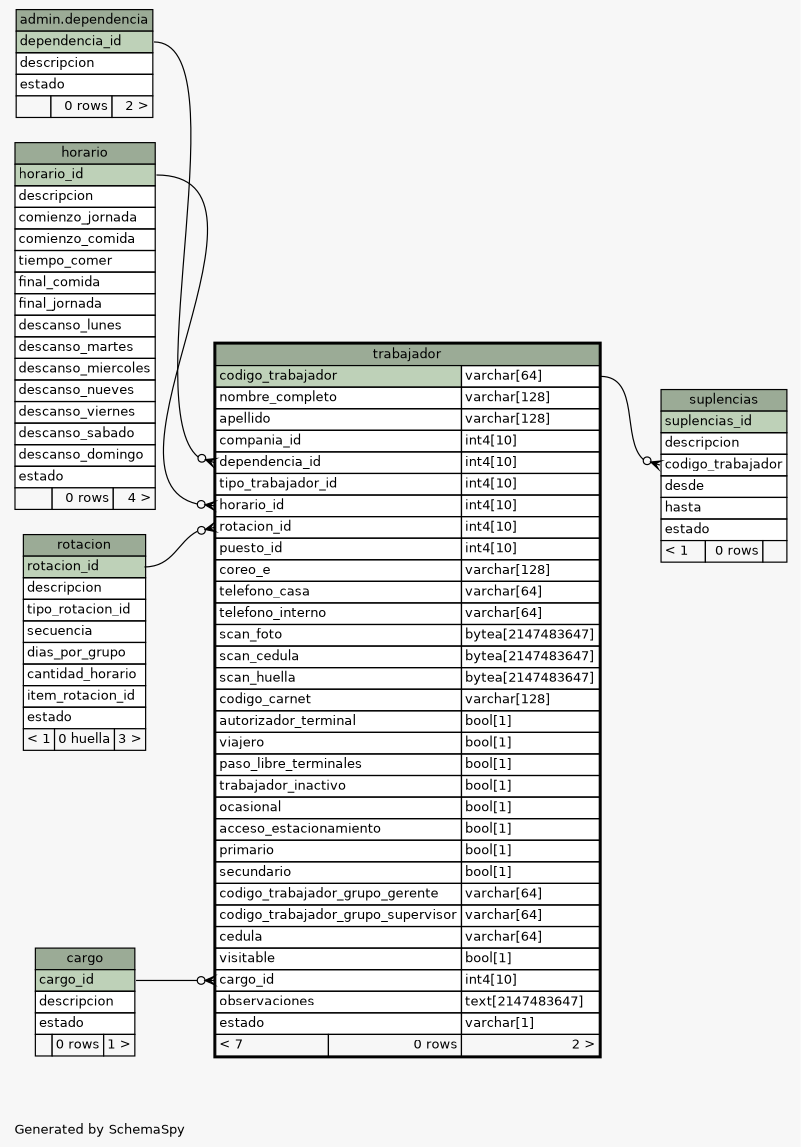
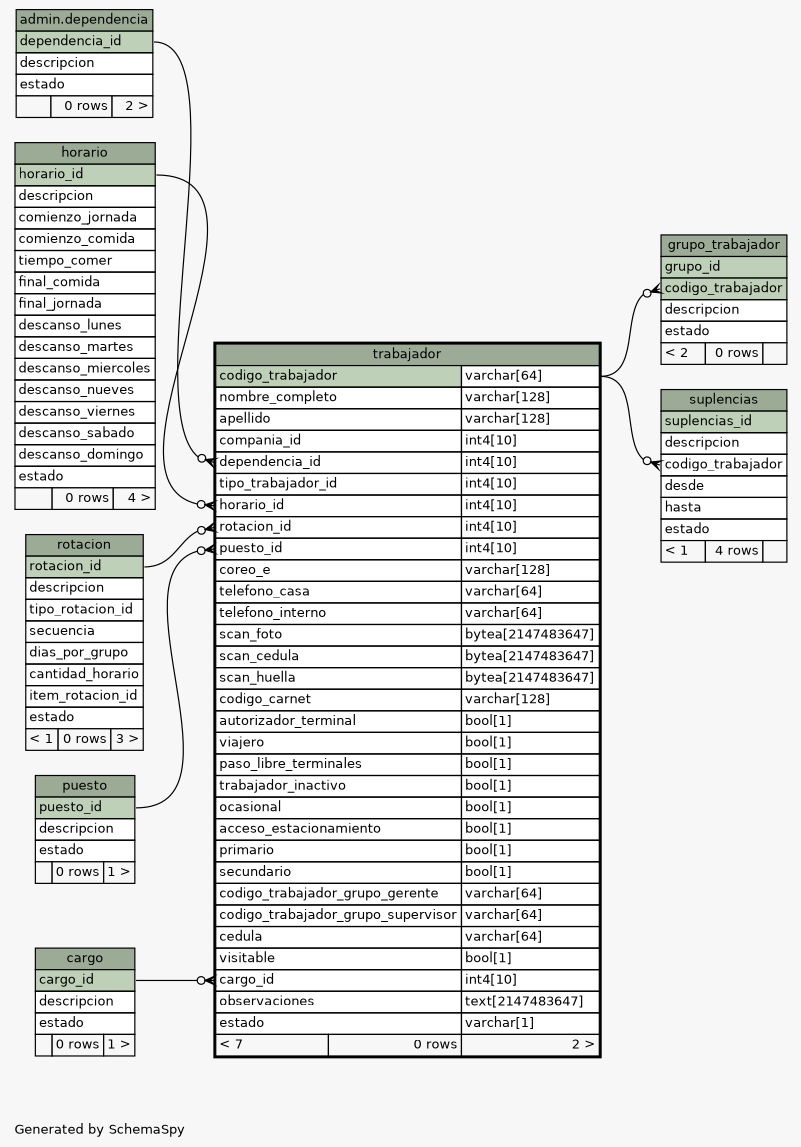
  digraph {
    bgcolor="#f7f7f7"
    fontname=Helvetica
    fontsize=11
    label="\nGenerated by SchemaSpy"
    labeljust=l
    nodesep=0.18
    rankdir=RL
    ranksep=0.46
    node [fontname=Helvetica fontsize=11 shape=plaintext]
    edge [arrowhead=none arrowsize=0.8 arrowtail=crowodot dir=back headport="codigo_trabajador.type:e" tailport="codigo_trabajador:w"]
+   n1 [label=<     <TABLE BORDER="0" CELLBORDER="1" CELLSPACING="0" BGCOLOR="#ffffff">       <TR><TD COLSPAN="3" BGCOLOR="#9bab96" ALIGN="CENTER">grupo_trabajador</TD></TR>       <TR><TD PORT="grupo_id" COLSPAN="3" BGCOLOR="#bed1b8" ALIGN="LEFT">grupo_id</TD></TR>       <TR><TD PORT="codigo_trabajador" COLSPAN="3" BGCOLOR="#bed1b8" ALIGN="LEFT">codigo_trabajador</TD></TR>       <TR><TD PORT="descripcion" COLSPAN="3" ALIGN="LEFT">descripcion</TD></TR>       <TR><TD PORT="estado" COLSPAN="3" ALIGN="LEFT">estado</TD></TR>       <TR><TD ALIGN="LEFT" BGCOLOR="#f7f7f7">&lt; 2</TD><TD ALIGN="RIGHT" BGCOLOR="#f7f7f7">0 rows</TD><TD ALIGN="RIGHT" BGCOLOR="#f7f7f7">  </TD></TR>     </TABLE>>]
    n2 [label=<     <TABLE BORDER="2" CELLBORDER="1" CELLSPACING="0" BGCOLOR="#ffffff">       <TR><TD COLSPAN="3" BGCOLOR="#9bab96" ALIGN="CENTER">trabajador</TD></TR>       <TR><TD PORT="codigo_trabajador" COLSPAN="2" BGCOLOR="#bed1b8" ALIGN="LEFT">codigo_trabajador</TD><TD PORT="codigo_trabajador.type" ALIGN="LEFT">varchar[64]</TD></TR>       <TR><TD PORT="nombre_completo" COLSPAN="2" ALIGN="LEFT">nombre_completo</TD><TD PORT="nombre_completo.type" ALIGN="LEFT">varchar[128]</TD></TR>       <TR><TD PORT="apellido" COLSPAN="2" ALIGN="LEFT">apellido</TD><TD PORT="apellido.type" ALIGN="LEFT">varchar[128]</TD></TR>       <TR><TD PORT="compania_id" COLSPAN="2" ALIGN="LEFT">compania_id</TD><TD PORT="compania_id.type" ALIGN="LEFT">int4[10]</TD></TR>       <TR><TD PORT="dependencia_id" COLSPAN="2" ALIGN="LEFT">dependencia_id</TD><TD PORT="dependencia_id.type" ALIGN="LEFT">int4[10]</TD></TR>       <TR><TD PORT="tipo_trabajador_id" COLSPAN="2" ALIGN="LEFT">tipo_trabajador_id</TD><TD PORT="tipo_trabajador_id.type" ALIGN="LEFT">int4[10]</TD></TR>       <TR><TD PORT="horario_id" COLSPAN="2" ALIGN="LEFT">horario_id</TD><TD PORT="horario_id.type" ALIGN="LEFT">int4[10]</TD></TR>       <TR><TD PORT="rotacion_id" COLSPAN="2" ALIGN="LEFT">rotacion_id</TD><TD PORT="rotacion_id.type" ALIGN="LEFT">int4[10]</TD></TR>       <TR><TD PORT="puesto_id" COLSPAN="2" ALIGN="LEFT">puesto_id</TD><TD PORT="puesto_id.type" ALIGN="LEFT">int4[10]</TD></TR>       <TR><TD PORT="coreo_e" COLSPAN="2" ALIGN="LEFT">coreo_e</TD><TD PORT="coreo_e.type" ALIGN="LEFT">varchar[128]</TD></TR>       <TR><TD PORT="telefono_casa" COLSPAN="2" ALIGN="LEFT">telefono_casa</TD><TD PORT="telefono_casa.type" ALIGN="LEFT">varchar[64]</TD></TR>       <TR><TD PORT="telefono_interno" COLSPAN="2" ALIGN="LEFT">telefono_interno</TD><TD PORT="telefono_interno.type" ALIGN="LEFT">varchar[64]</TD></TR>       <TR><TD PORT="scan_foto" COLSPAN="2" ALIGN="LEFT">scan_foto</TD><TD PORT="scan_foto.type" ALIGN="LEFT">bytea[2147483647]</TD></TR>       <TR><TD PORT="scan_cedula" COLSPAN="2" ALIGN="LEFT">scan_cedula</TD><TD PORT="scan_cedula.type" ALIGN="LEFT">bytea[2147483647]</TD></TR>       <TR><TD PORT="scan_huella" COLSPAN="2" ALIGN="LEFT">scan_huella</TD><TD PORT="scan_huella.type" ALIGN="LEFT">bytea[2147483647]</TD></TR>       <TR><TD PORT="codigo_carnet" COLSPAN="2" ALIGN="LEFT">codigo_carnet</TD><TD PORT="codigo_carnet.type" ALIGN="LEFT">varchar[128]</TD></TR>       <TR><TD PORT="autorizador_terminal" COLSPAN="2" ALIGN="LEFT">autorizador_terminal</TD><TD PORT="autorizador_terminal.type" ALIGN="LEFT">bool[1]</TD></TR>       <TR><TD PORT="viajero" COLSPAN="2" ALIGN="LEFT">viajero</TD><TD PORT="viajero.type" ALIGN="LEFT">bool[1]</TD></TR>       <TR><TD PORT="paso_libre_terminales" COLSPAN="2" ALIGN="LEFT">paso_libre_terminales</TD><TD PORT="paso_libre_terminales.type" ALIGN="LEFT">bool[1]</TD></TR>       <TR><TD PORT="trabajador_inactivo" COLSPAN="2" ALIGN="LEFT">trabajador_inactivo</TD><TD PORT="trabajador_inactivo.type" ALIGN="LEFT">bool[1]</TD></TR>       <TR><TD PORT="ocasional" COLSPAN="2" ALIGN="LEFT">ocasional</TD><TD PORT="ocasional.type" ALIGN="LEFT">bool[1]</TD></TR>       <TR><TD PORT="acceso_estacionamiento" COLSPAN="2" ALIGN="LEFT">acceso_estacionamiento</TD><TD PORT="acceso_estacionamiento.type" ALIGN="LEFT">bool[1]</TD></TR>       <TR><TD PORT="primario" COLSPAN="2" ALIGN="LEFT">primario</TD><TD PORT="primario.type" ALIGN="LEFT">bool[1]</TD></TR>       <TR><TD PORT="secundario" COLSPAN="2" ALIGN="LEFT">secundario</TD><TD PORT="secundario.type" ALIGN="LEFT">bool[1]</TD></TR>       <TR><TD PORT="codigo_trabajador_grupo_gerente" COLSPAN="2" ALIGN="LEFT">codigo_trabajador_grupo_gerente</TD><TD PORT="codigo_trabajador_grupo_gerente.type" ALIGN="LEFT">varchar[64]</TD></TR>       <TR><TD PORT="codigo_trabajador_grupo_supervisor" COLSPAN="2" ALIGN="LEFT">codigo_trabajador_grupo_supervisor</TD><TD PORT="codigo_trabajador_grupo_supervisor.type" ALIGN="LEFT">varchar[64]</TD></TR>       <TR><TD PORT="cedula" COLSPAN="2" ALIGN="LEFT">cedula</TD><TD PORT="cedula.type" ALIGN="LEFT">varchar[64]</TD></TR>       <TR><TD PORT="visitable" COLSPAN="2" ALIGN="LEFT">visitable</TD><TD PORT="visitable.type" ALIGN="LEFT">bool[1]</TD></TR>       <TR><TD PORT="cargo_id" COLSPAN="2" ALIGN="LEFT">cargo_id</TD><TD PORT="cargo_id.type" ALIGN="LEFT">int4[10]</TD></TR>       <TR><TD PORT="observaciones" COLSPAN="2" ALIGN="LEFT">observaciones</TD><TD PORT="observaciones.type" ALIGN="LEFT">text[2147483647]</TD></TR>       <TR><TD PORT="estado" COLSPAN="2" ALIGN="LEFT">estado</TD><TD PORT="estado.type" ALIGN="LEFT">varchar[1]</TD></TR>       <TR><TD ALIGN="LEFT" BGCOLOR="#f7f7f7">&lt; 7</TD><TD ALIGN="RIGHT" BGCOLOR="#f7f7f7">0 rows</TD><TD ALIGN="RIGHT" BGCOLOR="#f7f7f7">2 &gt;</TD></TR>     </TABLE>>]
    n3 [label=<     <TABLE BORDER="0" CELLBORDER="1" CELLSPACING="0" BGCOLOR="#ffffff">       <TR><TD COLSPAN="3" BGCOLOR="#9bab96" ALIGN="CENTER">cargo</TD></TR>       <TR><TD PORT="cargo_id" COLSPAN="3" BGCOLOR="#bed1b8" ALIGN="LEFT">cargo_id</TD></TR>       <TR><TD PORT="descripcion" COLSPAN="3" ALIGN="LEFT">descripcion</TD></TR>       <TR><TD PORT="estado" COLSPAN="3" ALIGN="LEFT">estado</TD></TR>       <TR><TD ALIGN="LEFT" BGCOLOR="#f7f7f7">  </TD><TD ALIGN="RIGHT" BGCOLOR="#f7f7f7">0 rows</TD><TD ALIGN="RIGHT" BGCOLOR="#f7f7f7">1 &gt;</TD></TR>     </TABLE>>]
    n4 [label=<     <TABLE BORDER="0" CELLBORDER="1" CELLSPACING="0" BGCOLOR="#ffffff">       <TR><TD COLSPAN="3" BGCOLOR="#9bab96" ALIGN="CENTER">admin.dependencia</TD></TR>       <TR><TD PORT="dependencia_id" COLSPAN="3" BGCOLOR="#bed1b8" ALIGN="LEFT">dependencia_id</TD></TR>       <TR><TD PORT="descripcion" COLSPAN="3" ALIGN="LEFT">descripcion</TD></TR>       <TR><TD PORT="estado" COLSPAN="3" ALIGN="LEFT">estado</TD></TR>       <TR><TD ALIGN="LEFT" BGCOLOR="#f7f7f7">  </TD><TD ALIGN="RIGHT" BGCOLOR="#f7f7f7">0 rows</TD><TD ALIGN="RIGHT" BGCOLOR="#f7f7f7">2 &gt;</TD></TR>     </TABLE>>]
    n5 [label=<     <TABLE BORDER="0" CELLBORDER="1" CELLSPACING="0" BGCOLOR="#ffffff">       <TR><TD COLSPAN="3" BGCOLOR="#9bab96" ALIGN="CENTER">horario</TD></TR>       <TR><TD PORT="horario_id" COLSPAN="3" BGCOLOR="#bed1b8" ALIGN="LEFT">horario_id</TD></TR>       <TR><TD PORT="descripcion" COLSPAN="3" ALIGN="LEFT">descripcion</TD></TR>       <TR><TD PORT="comienzo_jornada" COLSPAN="3" ALIGN="LEFT">comienzo_jornada</TD></TR>       <TR><TD PORT="comienzo_comida" COLSPAN="3" ALIGN="LEFT">comienzo_comida</TD></TR>       <TR><TD PORT="tiempo_comer" COLSPAN="3" ALIGN="LEFT">tiempo_comer</TD></TR>       <TR><TD PORT="final_comida" COLSPAN="3" ALIGN="LEFT">final_comida</TD></TR>       <TR><TD PORT="final_jornada" COLSPAN="3" ALIGN="LEFT">final_jornada</TD></TR>       <TR><TD PORT="descanso_lunes" COLSPAN="3" ALIGN="LEFT">descanso_lunes</TD></TR>       <TR><TD PORT="descanso_martes" COLSPAN="3" ALIGN="LEFT">descanso_martes</TD></TR>       <TR><TD PORT="descanso_miercoles" COLSPAN="3" ALIGN="LEFT">descanso_miercoles</TD></TR>       <TR><TD PORT="descanso_nueves" COLSPAN="3" ALIGN="LEFT">descanso_nueves</TD></TR>       <TR><TD PORT="descanso_viernes" COLSPAN="3" ALIGN="LEFT">descanso_viernes</TD></TR>       <TR><TD PORT="descanso_sabado" COLSPAN="3" ALIGN="LEFT">descanso_sabado</TD></TR>       <TR><TD PORT="descanso_domingo" COLSPAN="3" ALIGN="LEFT">descanso_domingo</TD></TR>       <TR><TD PORT="estado" COLSPAN="3" ALIGN="LEFT">estado</TD></TR>       <TR><TD ALIGN="LEFT" BGCOLOR="#f7f7f7">  </TD><TD ALIGN="RIGHT" BGCOLOR="#f7f7f7">0 rows</TD><TD ALIGN="RIGHT" BGCOLOR="#f7f7f7">4 &gt;</TD></TR>     </TABLE>>]
-   n7 [label=<     <TABLE BORDER="0" CELLBORDER="1" CELLSPACING="0" BGCOLOR="#ffffff">       <TR><TD COLSPAN="3" BGCOLOR="#9bab96" ALIGN="CENTER">rotacion</TD></TR>       <TR><TD PORT="rotacion_id" COLSPAN="3" BGCOLOR="#bed1b8" ALIGN="LEFT">rotacion_id</TD></TR>       <TR><TD PORT="descripcion" COLSPAN="3" ALIGN="LEFT">descripcion</TD></TR>       <TR><TD PORT="tipo_rotacion_id" COLSPAN="3" ALIGN="LEFT">tipo_rotacion_id</TD></TR>       <TR><TD PORT="secuencia" COLSPAN="3" ALIGN="LEFT">secuencia</TD></TR>       <TR><TD PORT="dias_por_grupo" COLSPAN="3" ALIGN="LEFT">dias_por_grupo</TD></TR>       <TR><TD PORT="cantidad_horario" COLSPAN="3" ALIGN="LEFT">cantidad_horario</TD></TR>       <TR><TD PORT="item_rotacion_id" COLSPAN="3" ALIGN="LEFT">item_rotacion_id</TD></TR>       <TR><TD PORT="estado" COLSPAN="3" ALIGN="LEFT">estado</TD></TR>       <TR><TD ALIGN="LEFT" BGCOLOR="#f7f7f7">&lt; 1</TD><TD ALIGN="RIGHT" BGCOLOR="#f7f7f7">0 huella</TD><TD ALIGN="RIGHT" BGCOLOR="#f7f7f7">3 &gt;</TD></TR>     </TABLE>>]
-   n8 [label=<     <TABLE BORDER="0" CELLBORDER="1" CELLSPACING="0" BGCOLOR="#ffffff">       <TR><TD COLSPAN="3" BGCOLOR="#9bab96" ALIGN="CENTER">suplencias</TD></TR>       <TR><TD PORT="suplencias_id" COLSPAN="3" BGCOLOR="#bed1b8" ALIGN="LEFT">suplencias_id</TD></TR>       <TR><TD PORT="descripcion" COLSPAN="3" ALIGN="LEFT">descripcion</TD></TR>       <TR><TD PORT="codigo_trabajador" COLSPAN="3" ALIGN="LEFT">codigo_trabajador</TD></TR>       <TR><TD PORT="desde" COLSPAN="3" ALIGN="LEFT">desde</TD></TR>       <TR><TD PORT="hasta" COLSPAN="3" ALIGN="LEFT">hasta</TD></TR>       <TR><TD PORT="estado" COLSPAN="3" ALIGN="LEFT">estado</TD></TR>       <TR><TD ALIGN="LEFT" BGCOLOR="#f7f7f7">&lt; 1</TD><TD ALIGN="RIGHT" BGCOLOR="#f7f7f7">0 rows</TD><TD ALIGN="RIGHT" BGCOLOR="#f7f7f7">  </TD></TR>     </TABLE>>]
+   n6 [label=<     <TABLE BORDER="0" CELLBORDER="1" CELLSPACING="0" BGCOLOR="#ffffff">       <TR><TD COLSPAN="3" BGCOLOR="#9bab96" ALIGN="CENTER">puesto</TD></TR>       <TR><TD PORT="puesto_id" COLSPAN="3" BGCOLOR="#bed1b8" ALIGN="LEFT">puesto_id</TD></TR>       <TR><TD PORT="descripcion" COLSPAN="3" ALIGN="LEFT">descripcion</TD></TR>       <TR><TD PORT="estado" COLSPAN="3" ALIGN="LEFT">estado</TD></TR>       <TR><TD ALIGN="LEFT" BGCOLOR="#f7f7f7">  </TD><TD ALIGN="RIGHT" BGCOLOR="#f7f7f7">0 rows</TD><TD ALIGN="RIGHT" BGCOLOR="#f7f7f7">1 &gt;</TD></TR>     </TABLE>>]
+   n7 [label=<     <TABLE BORDER="0" CELLBORDER="1" CELLSPACING="0" BGCOLOR="#ffffff">       <TR><TD COLSPAN="3" BGCOLOR="#9bab96" ALIGN="CENTER">rotacion</TD></TR>       <TR><TD PORT="rotacion_id" COLSPAN="3" BGCOLOR="#bed1b8" ALIGN="LEFT">rotacion_id</TD></TR>       <TR><TD PORT="descripcion" COLSPAN="3" ALIGN="LEFT">descripcion</TD></TR>       <TR><TD PORT="tipo_rotacion_id" COLSPAN="3" ALIGN="LEFT">tipo_rotacion_id</TD></TR>       <TR><TD PORT="secuencia" COLSPAN="3" ALIGN="LEFT">secuencia</TD></TR>       <TR><TD PORT="dias_por_grupo" COLSPAN="3" ALIGN="LEFT">dias_por_grupo</TD></TR>       <TR><TD PORT="cantidad_horario" COLSPAN="3" ALIGN="LEFT">cantidad_horario</TD></TR>       <TR><TD PORT="item_rotacion_id" COLSPAN="3" ALIGN="LEFT">item_rotacion_id</TD></TR>       <TR><TD PORT="estado" COLSPAN="3" ALIGN="LEFT">estado</TD></TR>       <TR><TD ALIGN="LEFT" BGCOLOR="#f7f7f7">&lt; 1</TD><TD ALIGN="RIGHT" BGCOLOR="#f7f7f7">0 rows</TD><TD ALIGN="RIGHT" BGCOLOR="#f7f7f7">3 &gt;</TD></TR>     </TABLE>>]
+   n8 [label=<     <TABLE BORDER="0" CELLBORDER="1" CELLSPACING="0" BGCOLOR="#ffffff">       <TR><TD COLSPAN="3" BGCOLOR="#9bab96" ALIGN="CENTER">suplencias</TD></TR>       <TR><TD PORT="suplencias_id" COLSPAN="3" BGCOLOR="#bed1b8" ALIGN="LEFT">suplencias_id</TD></TR>       <TR><TD PORT="descripcion" COLSPAN="3" ALIGN="LEFT">descripcion</TD></TR>       <TR><TD PORT="codigo_trabajador" COLSPAN="3" ALIGN="LEFT">codigo_trabajador</TD></TR>       <TR><TD PORT="desde" COLSPAN="3" ALIGN="LEFT">desde</TD></TR>       <TR><TD PORT="hasta" COLSPAN="3" ALIGN="LEFT">hasta</TD></TR>       <TR><TD PORT="estado" COLSPAN="3" ALIGN="LEFT">estado</TD></TR>       <TR><TD ALIGN="LEFT" BGCOLOR="#f7f7f7">&lt; 1</TD><TD ALIGN="RIGHT" BGCOLOR="#f7f7f7">4 rows</TD><TD ALIGN="RIGHT" BGCOLOR="#f7f7f7">  </TD></TR>     </TABLE>>]
+   n1 -> n2
    n2 -> n3 [headport="cargo_id:e" tailport="cargo_id:w"]
    n2 -> n4 [headport="dependencia_id:e" tailport="dependencia_id:w"]
    n2 -> n5 [headport="horario_id:e" tailport="horario_id:w"]
+   n2 -> n6 [headport="puesto_id:e" tailport="puesto_id:w"]
    n2 -> n7 [headport="rotacion_id:e" tailport="rotacion_id:w"]
    n8 -> n2
  }
